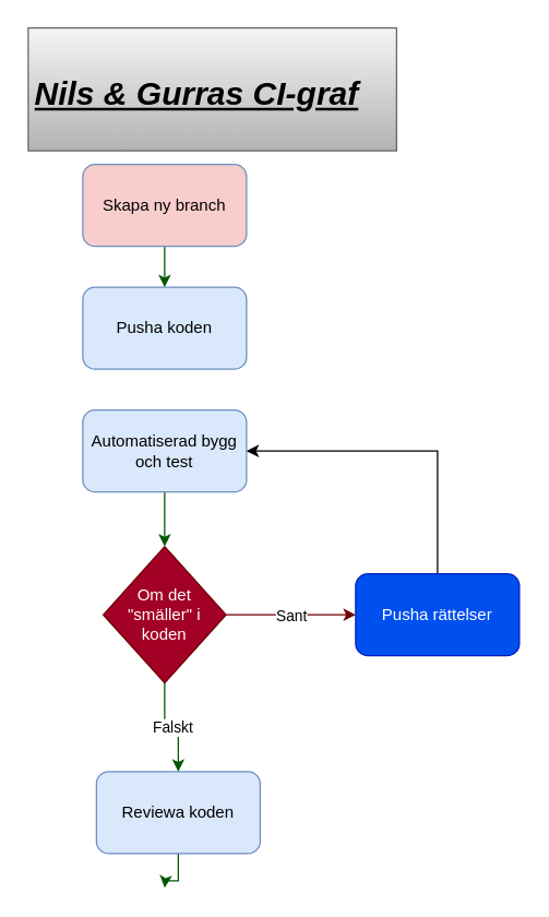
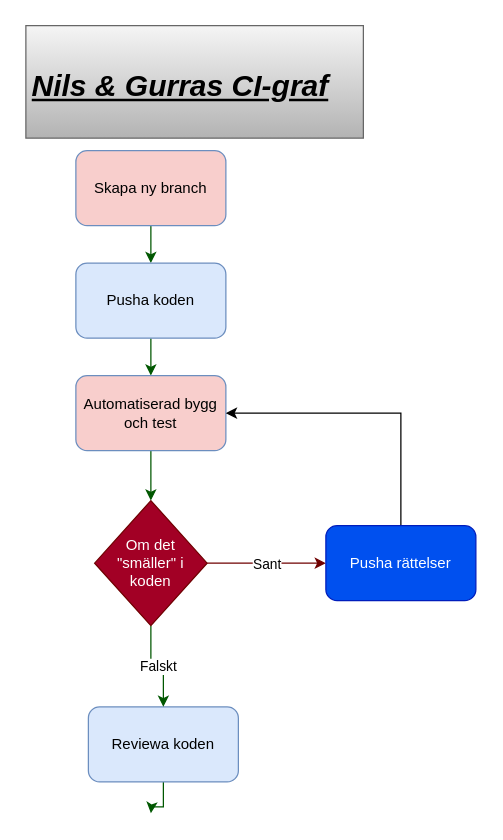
  <mxCell id="0" />
  <mxCell id="1" parent="0" />
  <mxCell id="2" value="&lt;h1&gt;&lt;i&gt;&lt;br&gt;&lt;u&gt;Nils &amp;amp; Gurras CI-graf&lt;/u&gt;&amp;nbsp;&lt;/i&gt;&lt;/h1&gt;&lt;p&gt;&lt;br&gt;&lt;/p&gt;" style="text;html=1;strokeColor=#666666;fillColor=#f5f5f5;spacing=5;spacingTop=-20;whiteSpace=wrap;overflow=hidden;rounded=0;gradientColor=#b3b3b3;" vertex="1" parent="1"><mxGeometry x="20" y="20" width="270" height="90" as="geometry" /></mxCell>
  <mxCell id="3" value="" style="edgeStyle=orthogonalEdgeStyle;rounded=0;orthogonalLoop=1;jettySize=auto;html=1;fillColor=#008a00;strokeColor=#005700;" edge="1" parent="1" source="4" target="6"><mxGeometry relative="1" as="geometry" /></mxCell>
  <mxCell id="4" value="Skapa ny branch" style="rounded=1;whiteSpace=wrap;html=1;fillColor=#f8cecc;strokeColor=#6c8ebf;" vertex="1" parent="1"><mxGeometry x="60" y="120" width="120" height="60" as="geometry" /></mxCell>
+ <mxCell id="5" value="" style="edgeStyle=orthogonalEdgeStyle;rounded=0;orthogonalLoop=1;jettySize=auto;html=1;fillColor=#008a00;strokeColor=#005700;" edge="1" parent="1" source="6" target="8"><mxGeometry relative="1" as="geometry" /></mxCell>
  <mxCell id="6" value="Pusha koden" style="rounded=1;whiteSpace=wrap;html=1;fillColor=#dae8fc;strokeColor=#6c8ebf;" vertex="1" parent="1"><mxGeometry x="60" y="210" width="120" height="60" as="geometry" /></mxCell>
  <mxCell id="7" value="" style="edgeStyle=orthogonalEdgeStyle;rounded=0;orthogonalLoop=1;jettySize=auto;html=1;fillColor=#008a00;strokeColor=#005700;" edge="1" parent="1" source="8" target="13"><mxGeometry relative="1" as="geometry" /></mxCell>
- <mxCell id="8" value="Automatiserad bygg och test" style="whiteSpace=wrap;html=1;rounded=1;fillColor=#dae8fc;strokeColor=#6c8ebf;" vertex="1" parent="1"><mxGeometry x="60" y="300" width="120" height="60" as="geometry" /></mxCell>
+ <mxCell id="8" value="Automatiserad bygg och test" style="whiteSpace=wrap;html=1;rounded=1;fillColor=#f8cecc;strokeColor=#6c8ebf;" vertex="1" parent="1"><mxGeometry x="60" y="300" width="120" height="60" as="geometry" /></mxCell>
  <mxCell id="9" value="" style="edgeStyle=orthogonalEdgeStyle;rounded=0;orthogonalLoop=1;jettySize=auto;html=1;fillColor=#008a00;strokeColor=#005700;" edge="1" parent="1" source="10"><mxGeometry relative="1" as="geometry"><mxPoint x="120" y="650" as="targetPoint" /></mxGeometry></mxCell>
  <mxCell id="10" value="Reviewa koden" style="whiteSpace=wrap;html=1;rounded=1;fillColor=#dae8fc;strokeColor=#6c8ebf;" vertex="1" parent="1"><mxGeometry x="70" y="565" width="120" height="60" as="geometry" /></mxCell>
  <mxCell id="11" value="Sant" style="edgeStyle=orthogonalEdgeStyle;rounded=0;orthogonalLoop=1;jettySize=auto;html=1;fillColor=#a20025;strokeColor=#6F0000;" edge="1" parent="1" source="13"><mxGeometry relative="1" as="geometry"><mxPoint x="260" y="450" as="targetPoint" /></mxGeometry></mxCell>
  <mxCell id="12" value="Falskt" style="edgeStyle=orthogonalEdgeStyle;rounded=0;orthogonalLoop=1;jettySize=auto;html=1;fillColor=#008a00;strokeColor=#005700;" edge="1" parent="1" source="13" target="10"><mxGeometry relative="1" as="geometry" /></mxCell>
  <mxCell id="13" value="Om det &quot;smäller&quot; i koden" style="rhombus;whiteSpace=wrap;html=1;fillColor=#a20025;fontColor=#ffffff;strokeColor=#6F0000;" vertex="1" parent="1"><mxGeometry x="75" y="400" width="90" height="100" as="geometry" /></mxCell>
  <mxCell id="14" value="" style="endArrow=classic;html=1;rounded=0;exitX=0.5;exitY=0;exitDx=0;exitDy=0;entryX=1;entryY=0.5;entryDx=0;entryDy=0;" edge="1" parent="1" target="8"><mxGeometry width="50" height="50" relative="1" as="geometry"><mxPoint x="320" y="420" as="sourcePoint" /><mxPoint x="320" y="230" as="targetPoint" /><Array as="points"><mxPoint x="320" y="330" /></Array></mxGeometry></mxCell>
  <mxCell id="15" value="Pusha rättelser" style="whiteSpace=wrap;html=1;rounded=1;fillColor=#0050ef;fontColor=#ffffff;strokeColor=#001DBC;" vertex="1" parent="1"><mxGeometry x="260" y="420" width="120" height="60" as="geometry" /></mxCell>
